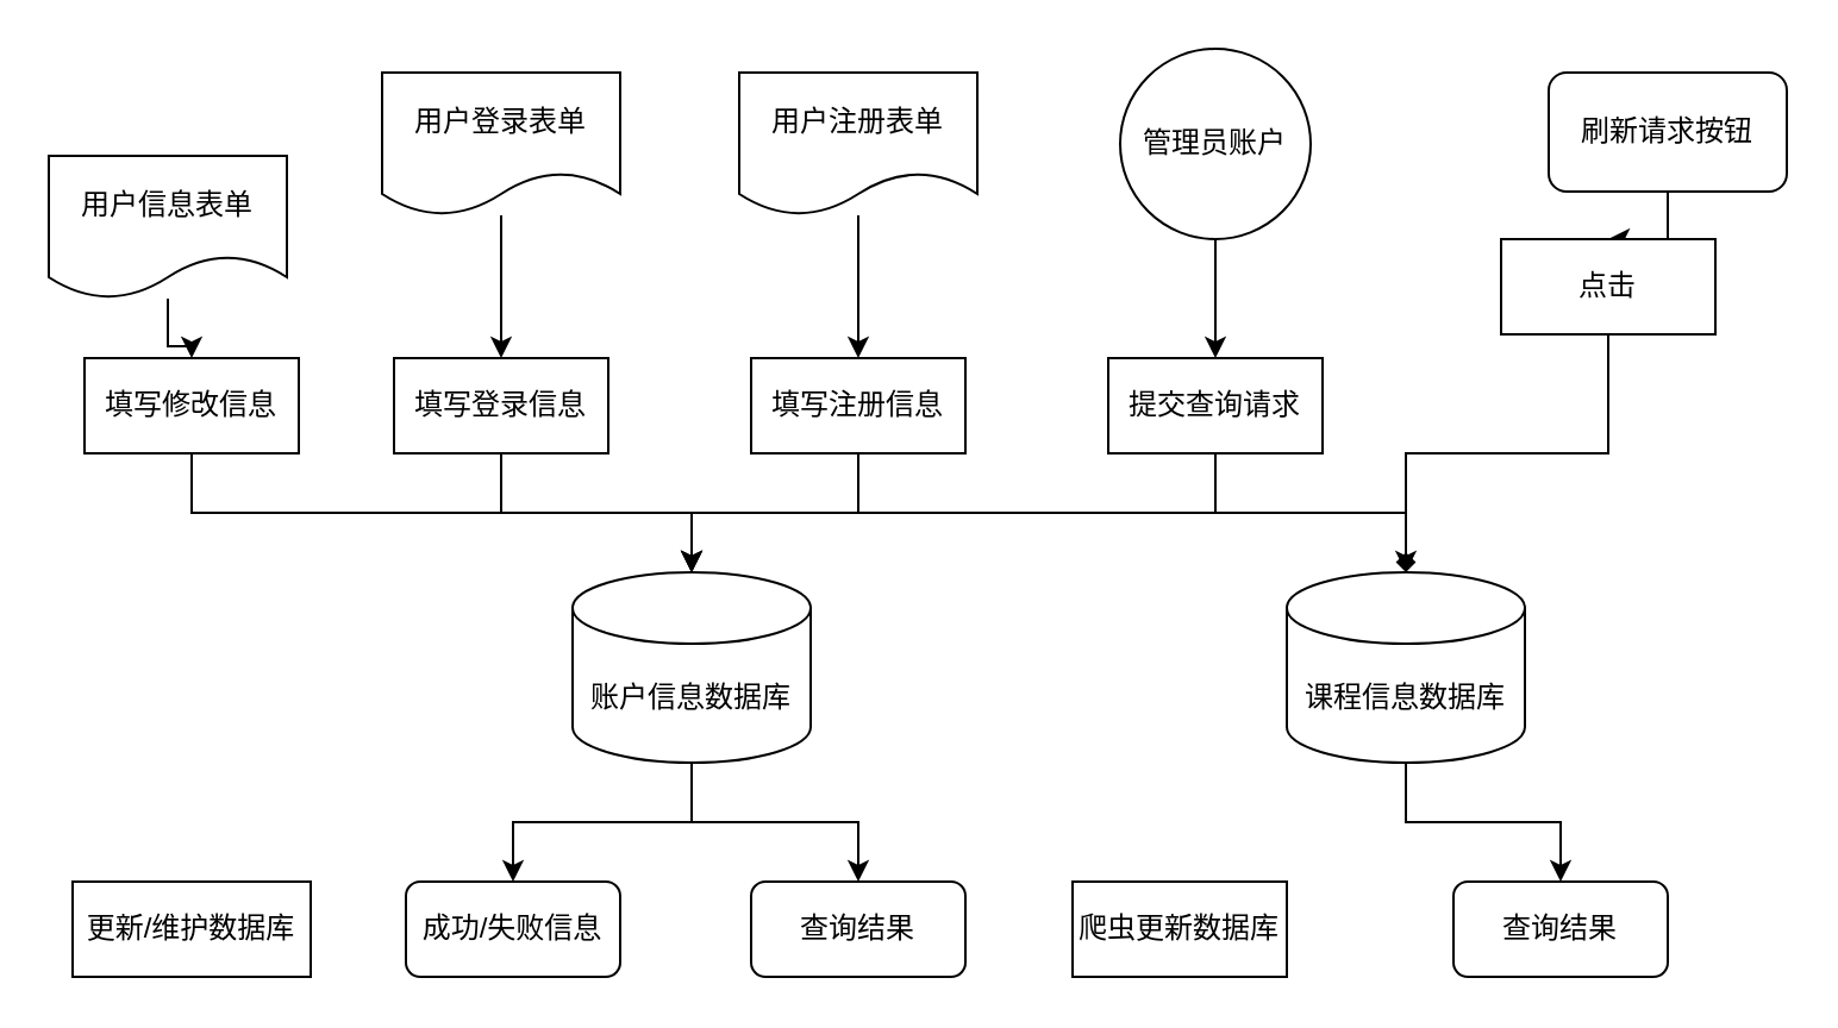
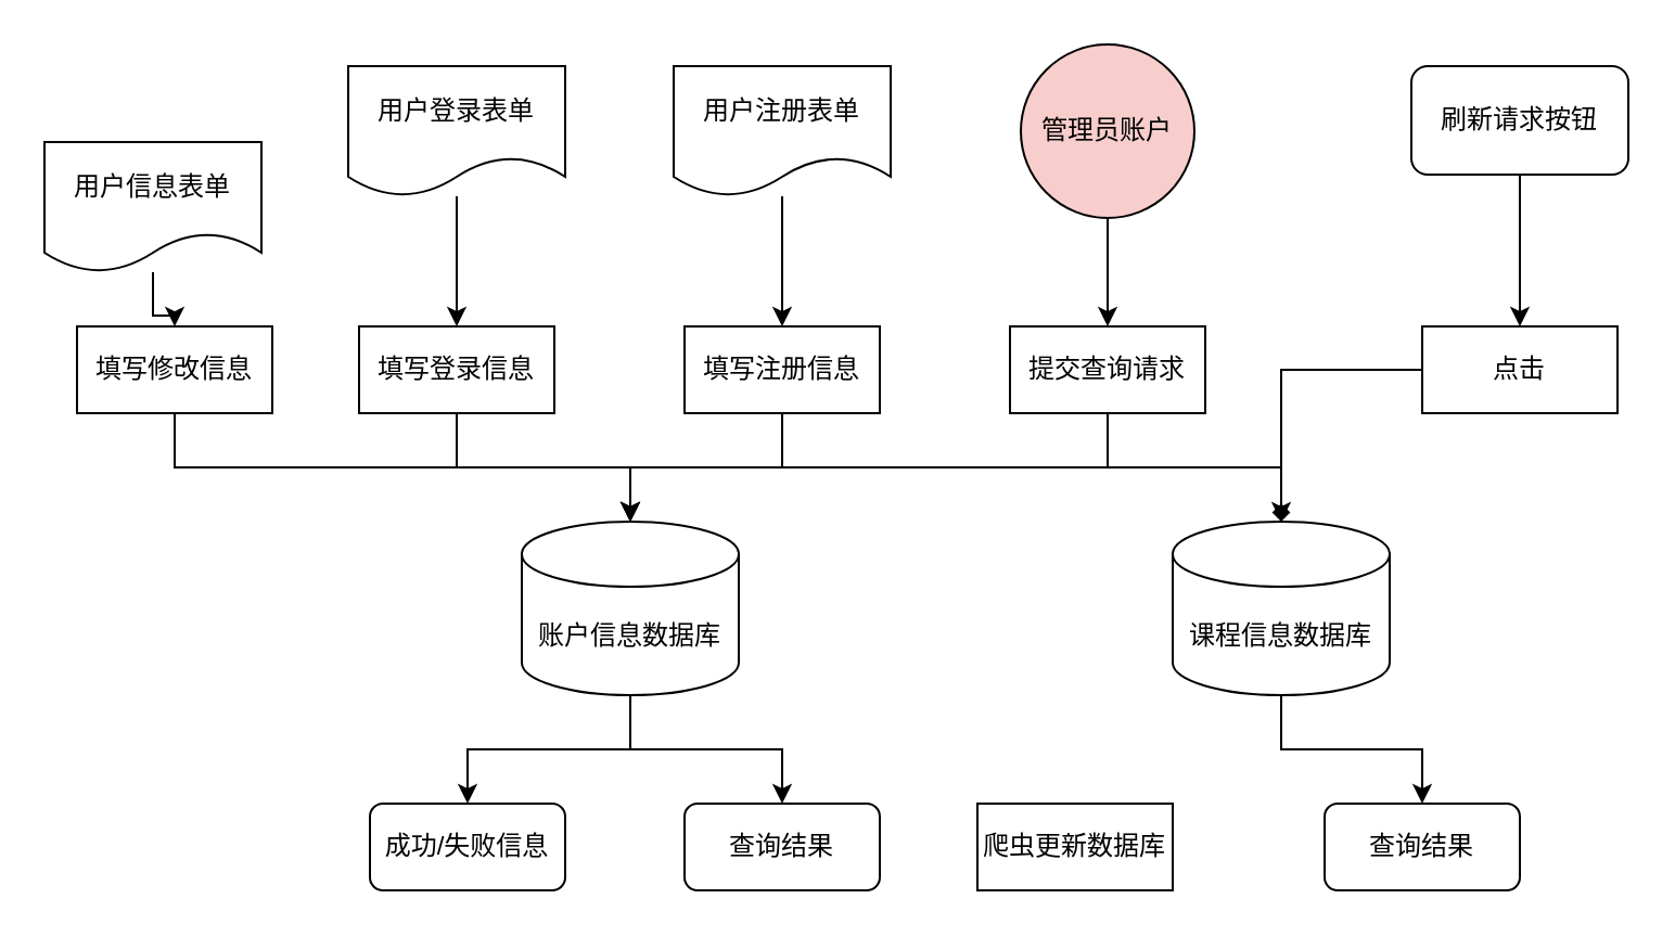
  <mxCell id="0" />
  <mxCell id="1" parent="0" />
  <mxCell id="2" value="" style="edgeStyle=orthogonalEdgeStyle;rounded=0;orthogonalLoop=1;jettySize=auto;html=1;" edge="1" parent="1" source="3" target="5"><mxGeometry relative="1" as="geometry" /></mxCell>
  <mxCell id="3" value="用户登录表单" style="shape=document;whiteSpace=wrap;html=1;boundedLbl=1;" vertex="1" parent="1"><mxGeometry x="160" y="30" width="100" height="60" as="geometry" /></mxCell>
  <mxCell id="4" value="" style="edgeStyle=orthogonalEdgeStyle;rounded=0;orthogonalLoop=1;jettySize=auto;html=1;" edge="1" parent="1" source="5" target="8"><mxGeometry relative="1" as="geometry" /></mxCell>
  <mxCell id="5" value="填写登录信息" style="whiteSpace=wrap;html=1;" vertex="1" parent="1"><mxGeometry x="165" y="150" width="90" height="40" as="geometry" /></mxCell>
  <mxCell id="6" value="" style="edgeStyle=orthogonalEdgeStyle;rounded=0;orthogonalLoop=1;jettySize=auto;html=1;" edge="1" parent="1" source="8" target="13"><mxGeometry relative="1" as="geometry" /></mxCell>
  <mxCell id="7" value="" style="edgeStyle=orthogonalEdgeStyle;rounded=0;orthogonalLoop=1;jettySize=auto;html=1;" edge="1" parent="1" source="8" target="16"><mxGeometry relative="1" as="geometry" /></mxCell>
  <mxCell id="8" value="账户信息数据库" style="shape=cylinder3;whiteSpace=wrap;html=1;boundedLbl=1;backgroundOutline=1;size=15;" vertex="1" parent="1"><mxGeometry x="240" y="240" width="100" height="80" as="geometry" /></mxCell>
  <mxCell id="9" value="" style="edgeStyle=orthogonalEdgeStyle;rounded=0;orthogonalLoop=1;jettySize=auto;html=1;" edge="1" parent="1" source="10" target="12"><mxGeometry relative="1" as="geometry" /></mxCell>
  <mxCell id="10" value="用户注册表单" style="shape=document;whiteSpace=wrap;html=1;boundedLbl=1;" vertex="1" parent="1"><mxGeometry x="310" y="30" width="100" height="60" as="geometry" /></mxCell>
  <mxCell id="11" value="" style="edgeStyle=orthogonalEdgeStyle;rounded=0;orthogonalLoop=1;jettySize=auto;html=1;" edge="1" parent="1" source="12" target="8"><mxGeometry relative="1" as="geometry" /></mxCell>
  <mxCell id="12" value="填写注册信息" style="whiteSpace=wrap;html=1;" vertex="1" parent="1"><mxGeometry x="315" y="150" width="90" height="40" as="geometry" /></mxCell>
  <mxCell id="13" value="成功/失败信息" style="rounded=1;whiteSpace=wrap;html=1;" vertex="1" parent="1"><mxGeometry x="170" y="370" width="90" height="40" as="geometry" /></mxCell>
  <mxCell id="14" value="" style="edgeStyle=orthogonalEdgeStyle;rounded=0;orthogonalLoop=1;jettySize=auto;html=1;" edge="1" parent="1" source="15" target="18"><mxGeometry relative="1" as="geometry" /></mxCell>
- <mxCell id="15" value="管理员账户" style="ellipse;whiteSpace=wrap;html=1;aspect=fixed;" vertex="1" parent="1"><mxGeometry x="470" y="20" width="80" height="80" as="geometry" /></mxCell>
+ <mxCell id="15" value="管理员账户" style="ellipse;whiteSpace=wrap;html=1;aspect=fixed;fillColor=#f8cecc;" vertex="1" parent="1"><mxGeometry x="470" y="20" width="80" height="80" as="geometry" /></mxCell>
  <mxCell id="16" value="查询结果" style="rounded=1;whiteSpace=wrap;html=1;" vertex="1" parent="1"><mxGeometry x="315" y="370" width="90" height="40" as="geometry" /></mxCell>
  <mxCell id="17" value="" style="edgeStyle=orthogonalEdgeStyle;rounded=0;orthogonalLoop=1;jettySize=auto;html=1;exitX=0.5;exitY=1;exitDx=0;exitDy=0;" edge="1" parent="1" source="18" target="8"><mxGeometry relative="1" as="geometry" /></mxCell>
  <mxCell id="18" value="提交查询请求" style="whiteSpace=wrap;html=1;" vertex="1" parent="1"><mxGeometry x="465" y="150" width="90" height="40" as="geometry" /></mxCell>
  <mxCell id="19" value="" style="edgeStyle=orthogonalEdgeStyle;rounded=0;orthogonalLoop=1;jettySize=auto;html=1;" edge="1" parent="1" source="20" target="22"><mxGeometry relative="1" as="geometry" /></mxCell>
  <mxCell id="20" value="用户信息表单" style="shape=document;whiteSpace=wrap;html=1;boundedLbl=1;" vertex="1" parent="1"><mxGeometry x="20" y="65" width="100" height="60" as="geometry" /></mxCell>
  <mxCell id="21" value="" style="edgeStyle=orthogonalEdgeStyle;rounded=0;orthogonalLoop=1;jettySize=auto;html=1;entryX=0.5;entryY=0;entryDx=0;entryDy=0;entryPerimeter=0;exitX=0.5;exitY=1;exitDx=0;exitDy=0;" edge="1" parent="1" source="22" target="8"><mxGeometry relative="1" as="geometry"><mxPoint x="80" y="270" as="targetPoint" /></mxGeometry></mxCell>
  <mxCell id="22" value="填写修改信息" style="whiteSpace=wrap;html=1;" vertex="1" parent="1"><mxGeometry x="35" y="150" width="90" height="40" as="geometry" /></mxCell>
  <mxCell id="23" value="" style="edgeStyle=orthogonalEdgeStyle;rounded=0;orthogonalLoop=1;jettySize=auto;html=1;" edge="1" parent="1" source="24" target="25"><mxGeometry relative="1" as="geometry" /></mxCell>
  <mxCell id="24" value="课程信息数据库" style="shape=cylinder3;whiteSpace=wrap;html=1;boundedLbl=1;backgroundOutline=1;size=15;" vertex="1" parent="1"><mxGeometry x="540" y="240" width="100" height="80" as="geometry" /></mxCell>
  <mxCell id="25" value="查询结果" style="rounded=1;whiteSpace=wrap;html=1;" vertex="1" parent="1"><mxGeometry x="610" y="370" width="90" height="40" as="geometry" /></mxCell>
  <mxCell id="26" value="" style="edgeStyle=orthogonalEdgeStyle;rounded=0;orthogonalLoop=1;jettySize=auto;html=1;exitX=0.5;exitY=1;exitDx=0;exitDy=0;entryX=0.5;entryY=0;entryDx=0;entryDy=0;entryPerimeter=0;" edge="1" parent="1" source="18" target="24"><mxGeometry relative="1" as="geometry"><mxPoint x="520" y="200" as="sourcePoint" /><mxPoint x="300" y="250" as="targetPoint" /></mxGeometry></mxCell>
  <mxCell id="27" value="" style="edgeStyle=orthogonalEdgeStyle;rounded=0;orthogonalLoop=1;jettySize=auto;html=1;" edge="1" parent="1" source="28" target="30"><mxGeometry relative="1" as="geometry" /></mxCell>
  <mxCell id="28" value="刷新请求按钮" style="rounded=1;whiteSpace=wrap;html=1;" vertex="1" parent="1"><mxGeometry x="650" y="30" width="100" height="50" as="geometry" /></mxCell>
  <mxCell id="29" value="" style="edgeStyle=orthogonalEdgeStyle;rounded=0;orthogonalLoop=1;jettySize=auto;html=1;endArrow=diamond;" edge="1" parent="1" source="30" target="24"><mxGeometry relative="1" as="geometry" /></mxCell>
- <mxCell id="30" value="点击" style="whiteSpace=wrap;html=1;" vertex="1" parent="1"><mxGeometry x="630" y="100" width="90" height="40" as="geometry" /></mxCell>
+ <mxCell id="30" value="点击" style="whiteSpace=wrap;html=1;" vertex="1" parent="1"><mxGeometry x="655" y="150" width="90" height="40" as="geometry" /></mxCell>
  <mxCell id="31" value="爬虫更新数据库" style="rounded=0;whiteSpace=wrap;html=1;" vertex="1" parent="1"><mxGeometry x="450" y="370" width="90" height="40" as="geometry" /></mxCell>
- <mxCell id="32" value="更新/维护数据库" style="rounded=0;whiteSpace=wrap;html=1;" vertex="1" parent="1"><mxGeometry x="30" y="370" width="100" height="40" as="geometry" /></mxCell>
